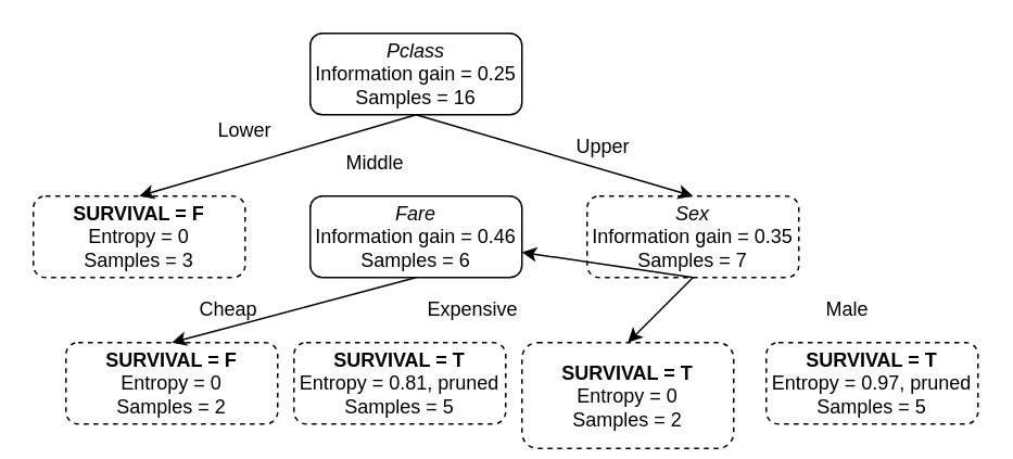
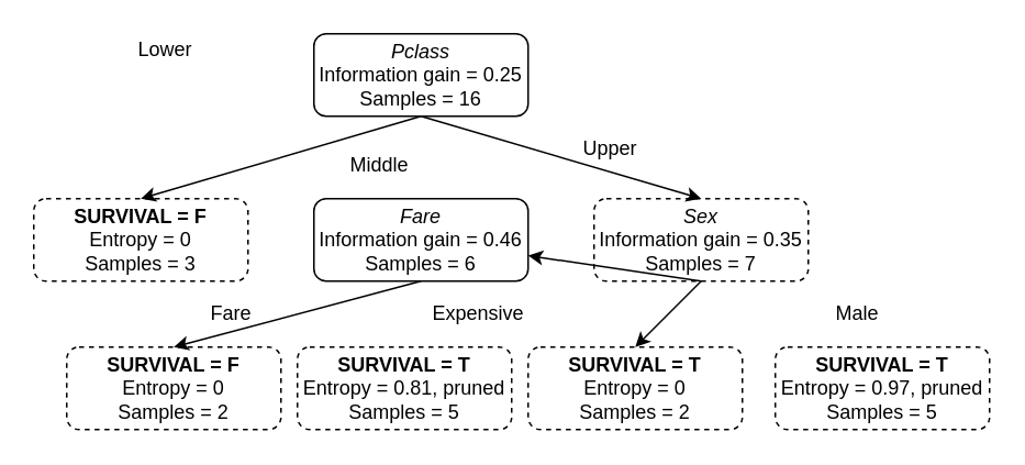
  <mxCell id="0" />
  <mxCell id="1" parent="0" />
  <mxCell id="2" value="&lt;div&gt;&lt;i&gt;Pclass&lt;/i&gt;&lt;/div&gt;&lt;div&gt;Information gain = 0.25&lt;br&gt;&lt;/div&gt;&lt;div&gt;Samples = 16&lt;br&gt;&lt;/div&gt;" style="rounded=1;whiteSpace=wrap;html=1;" vertex="1" parent="1"><mxGeometry x="190" y="20" width="130" height="50" as="geometry" /></mxCell>
  <mxCell id="3" value="&lt;div&gt;&lt;b&gt;SURVIVAL = F&lt;/b&gt;&lt;br&gt;&lt;/div&gt;&lt;div&gt;Entropy = 0&lt;/div&gt;&lt;div&gt;Samples = 3&lt;br&gt;&lt;/div&gt;" style="rounded=1;whiteSpace=wrap;html=1;dashed=1;" vertex="1" parent="1"><mxGeometry x="20" y="120" width="130" height="50" as="geometry" /></mxCell>
  <mxCell id="4" value="" style="endArrow=classic;html=1;exitX=0.5;exitY=1;exitDx=0;exitDy=0;entryX=0.5;entryY=0;entryDx=0;entryDy=0;" edge="1" parent="1" source="2" target="3"><mxGeometry width="50" height="50" relative="1" as="geometry"><mxPoint x="270" y="260" as="sourcePoint" /><mxPoint x="320" y="210" as="targetPoint" /></mxGeometry></mxCell>
  <mxCell id="5" value="&lt;div&gt;&lt;i&gt;Fare&lt;/i&gt;&lt;br&gt;&lt;/div&gt;&lt;div&gt;Information gain = 0.46&lt;br&gt;&lt;/div&gt;&lt;div&gt;Samples = 6&lt;br&gt;&lt;/div&gt;" style="rounded=1;whiteSpace=wrap;html=1;" vertex="1" parent="1"><mxGeometry x="190" y="120" width="130" height="50" as="geometry" /></mxCell>
- <mxCell id="6" value="Lower" style="text;html=1;strokeColor=none;fillColor=none;align=center;verticalAlign=middle;whiteSpace=wrap;rounded=0;" vertex="1" parent="1"><mxGeometry x="130" y="70" width="40" height="20" as="geometry" /></mxCell>
+ <mxCell id="6" value="Lower" style="text;html=1;strokeColor=none;fillColor=none;align=center;verticalAlign=middle;whiteSpace=wrap;rounded=0;" vertex="1" parent="1"><mxGeometry x="80" y="20" width="40" height="20" as="geometry" /></mxCell>
  <mxCell id="7" value="Middle" style="text;html=1;strokeColor=none;fillColor=none;align=center;verticalAlign=middle;whiteSpace=wrap;rounded=0;" vertex="1" parent="1"><mxGeometry x="210" y="90" width="40" height="20" as="geometry" /></mxCell>
  <mxCell id="8" value="&lt;div&gt;&lt;i&gt;Sex&lt;/i&gt;&lt;br&gt;&lt;/div&gt;&lt;div&gt;Information gain = 0.35&lt;br&gt;&lt;/div&gt;&lt;div&gt;Samples = 7&lt;br&gt;&lt;/div&gt;" style="rounded=1;whiteSpace=wrap;html=1;dashed=1;" vertex="1" parent="1"><mxGeometry x="360" y="120" width="130" height="50" as="geometry" /></mxCell>
  <mxCell id="9" value="" style="endArrow=classic;html=1;exitX=0.5;exitY=1;exitDx=0;exitDy=0;entryX=0.5;entryY=0;entryDx=0;entryDy=0;" edge="1" parent="1" source="2" target="8"><mxGeometry width="50" height="50" relative="1" as="geometry"><mxPoint x="265" y="80" as="sourcePoint" /><mxPoint x="95" y="130" as="targetPoint" /></mxGeometry></mxCell>
  <mxCell id="10" value="&lt;div&gt;&lt;b&gt;SURVIVAL = F&lt;/b&gt;&lt;br&gt;&lt;/div&gt;&lt;div&gt;Entropy = 0&lt;br&gt;&lt;/div&gt;&lt;div&gt;Samples = 2&lt;br&gt;&lt;/div&gt;" style="rounded=1;whiteSpace=wrap;html=1;dashed=1;" vertex="1" parent="1"><mxGeometry x="40" y="210" width="130" height="50" as="geometry" /></mxCell>
  <mxCell id="11" value="" style="endArrow=classic;html=1;exitX=0.5;exitY=1;exitDx=0;exitDy=0;entryX=0.5;entryY=0;entryDx=0;entryDy=0;" edge="1" parent="1" target="10"><mxGeometry width="50" height="50" relative="1" as="geometry"><mxPoint x="255" y="170" as="sourcePoint" /><mxPoint x="85" y="220" as="targetPoint" /></mxGeometry></mxCell>
- <mxCell id="12" value="Cheap" style="text;html=1;strokeColor=none;fillColor=none;align=center;verticalAlign=middle;whiteSpace=wrap;rounded=0;" vertex="1" parent="1"><mxGeometry x="120" y="180" width="40" height="20" as="geometry" /></mxCell>
+ <mxCell id="12" value="Fare" style="text;html=1;strokeColor=none;fillColor=none;align=center;verticalAlign=middle;whiteSpace=wrap;rounded=0;" vertex="1" parent="1"><mxGeometry x="120" y="180" width="40" height="20" as="geometry" /></mxCell>
  <mxCell id="13" value="Upper" style="text;html=1;strokeColor=none;fillColor=none;align=center;verticalAlign=middle;whiteSpace=wrap;rounded=0;" vertex="1" parent="1"><mxGeometry x="350" y="80" width="40" height="20" as="geometry" /></mxCell>
- <mxCell id="14" value="&lt;div&gt;&lt;b&gt;SURVIVAL = T&lt;/b&gt;&lt;br&gt;&lt;/div&gt;&lt;div&gt;Entropy = 0&lt;br&gt;&lt;/div&gt;&lt;div&gt;Samples = 2&lt;br&gt;&lt;/div&gt;" style="rounded=1;whiteSpace=wrap;html=1;dashed=1;" vertex="1" parent="1"><mxGeometry x="320" y="210" width="130" height="65" as="geometry" /></mxCell>
+ <mxCell id="14" value="&lt;div&gt;&lt;b&gt;SURVIVAL = T&lt;/b&gt;&lt;br&gt;&lt;/div&gt;&lt;div&gt;Entropy = 0&lt;br&gt;&lt;/div&gt;&lt;div&gt;Samples = 2&lt;br&gt;&lt;/div&gt;" style="rounded=1;whiteSpace=wrap;html=1;dashed=1;" vertex="1" parent="1"><mxGeometry x="320" y="210" width="130" height="50" as="geometry" /></mxCell>
  <mxCell id="15" value="" style="endArrow=classic;html=1;exitX=0.5;exitY=1;exitDx=0;exitDy=0;entryX=0.5;entryY=0;entryDx=0;entryDy=0;" edge="1" parent="1" source="8" target="14"><mxGeometry width="50" height="50" relative="1" as="geometry"><mxPoint x="415" y="180" as="sourcePoint" /><mxPoint x="310" y="220" as="targetPoint" /></mxGeometry></mxCell>
  <mxCell id="16" value="&lt;div&gt;&lt;b&gt;SURVIVAL = T&lt;/b&gt;&lt;br&gt;&lt;/div&gt;&lt;div&gt;Entropy = 0.97, pruned&lt;br&gt;&lt;/div&gt;&lt;div&gt;Samples = 5&lt;br&gt;&lt;/div&gt;" style="rounded=1;whiteSpace=wrap;html=1;dashed=1;" vertex="1" parent="1"><mxGeometry x="470" y="210" width="130" height="50" as="geometry" /></mxCell>
  <mxCell id="17" value="" style="endArrow=classic;html=1;exitX=0.5;exitY=1;exitDx=0;exitDy=0;" edge="1" parent="1" source="8" target="5"><mxGeometry width="50" height="50" relative="1" as="geometry"><mxPoint x="435" y="180" as="sourcePoint" /><mxPoint x="395" y="220" as="targetPoint" /></mxGeometry></mxCell>
  <mxCell id="18" value="Male" style="text;html=1;strokeColor=none;fillColor=none;align=center;verticalAlign=middle;whiteSpace=wrap;rounded=0;" vertex="1" parent="1"><mxGeometry x="500" y="180" width="40" height="20" as="geometry" /></mxCell>
  <mxCell id="19" value="&lt;div&gt;&lt;b&gt;SURVIVAL = T&lt;/b&gt;&lt;br&gt;&lt;/div&gt;&lt;div&gt;Entropy = 0.81, pruned&lt;br&gt;&lt;/div&gt;&lt;div&gt;Samples = 5&lt;br&gt;&lt;/div&gt;" style="rounded=1;whiteSpace=wrap;html=1;dashed=1;" vertex="1" parent="1"><mxGeometry x="180" y="210" width="130" height="50" as="geometry" /></mxCell>
  <mxCell id="20" value="Expensive" style="text;html=1;strokeColor=none;fillColor=none;align=center;verticalAlign=middle;whiteSpace=wrap;rounded=0;" vertex="1" parent="1"><mxGeometry x="270" y="180" width="40" height="20" as="geometry" /></mxCell>
